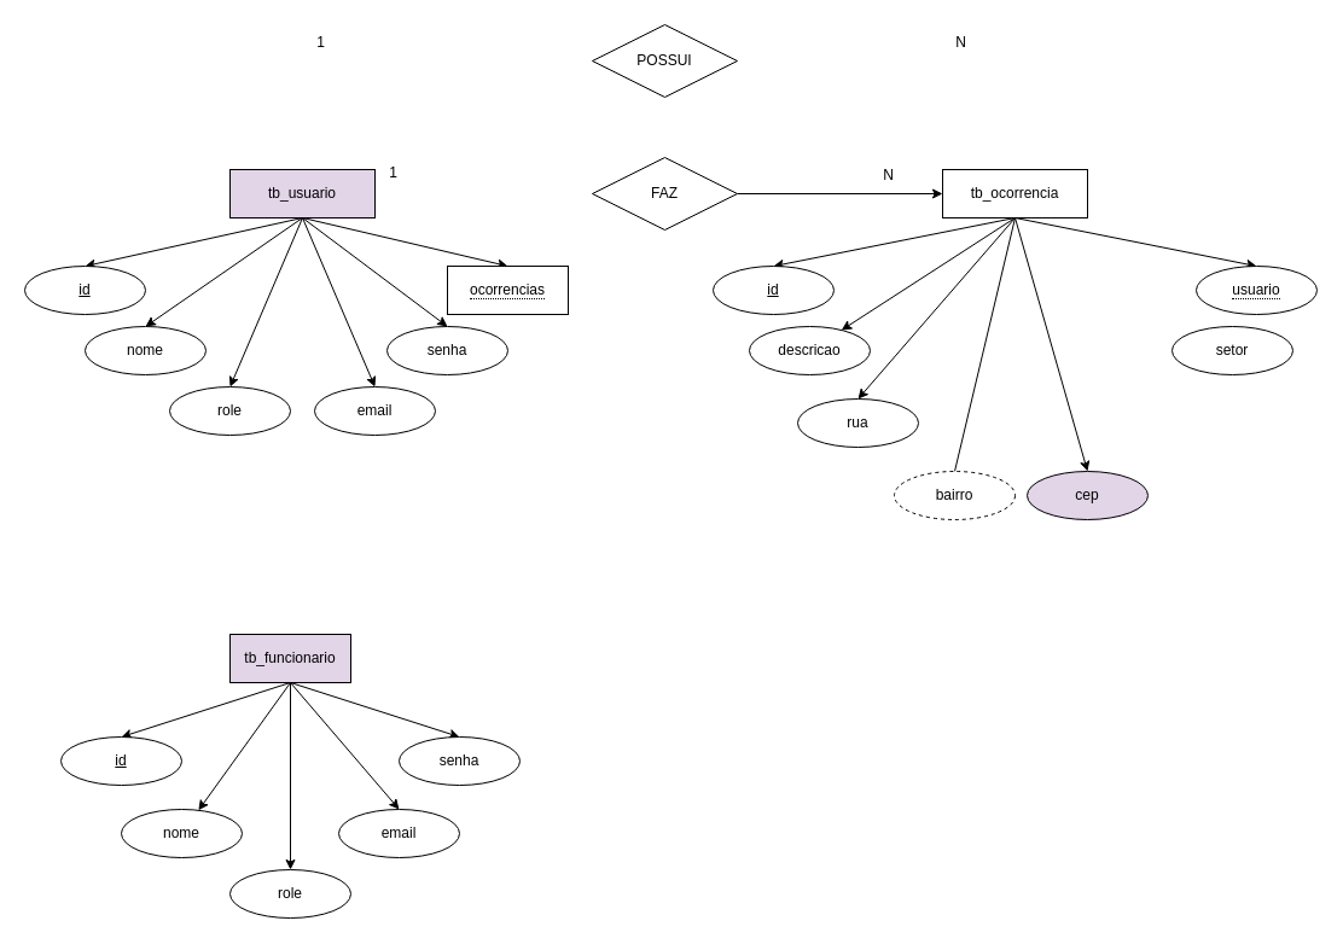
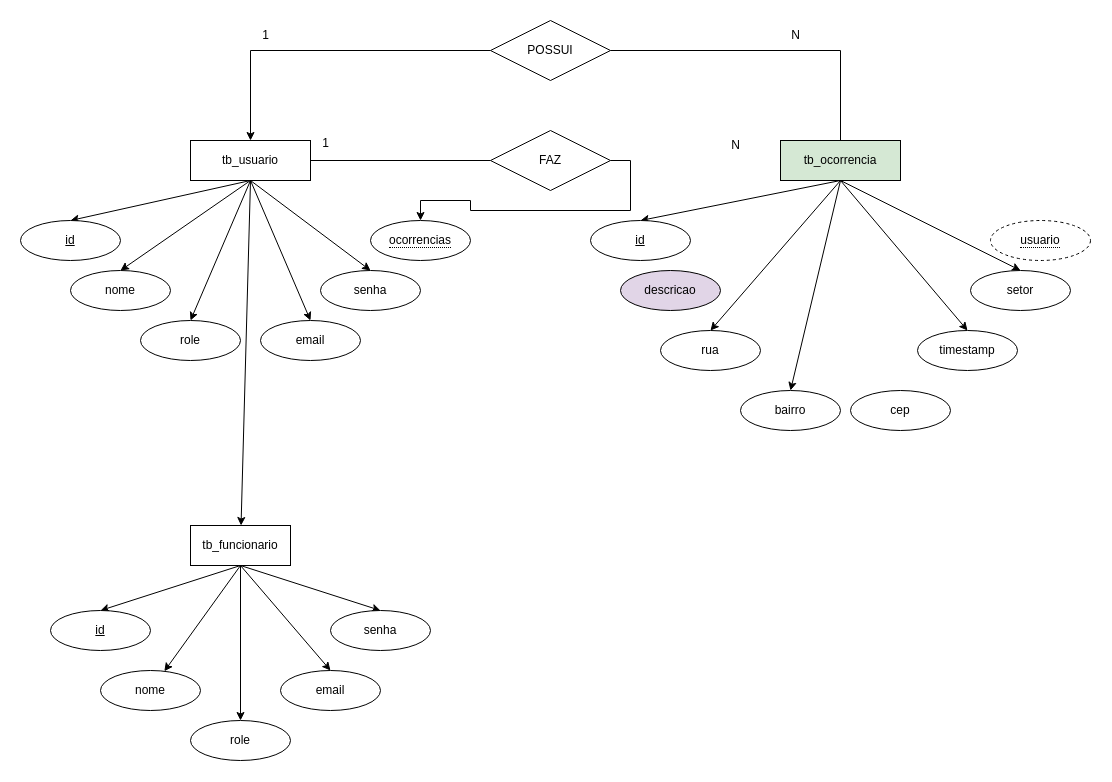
  <mxCell id="0" />
  <mxCell id="1" parent="0" />
  <mxCell id="2" style="rounded=0;orthogonalLoop=1;jettySize=auto;html=1;exitX=0.5;exitY=1;exitDx=0;exitDy=0;entryX=0.5;entryY=0;entryDx=0;entryDy=0;" edge="1" parent="1" source="9" target="10"><mxGeometry relative="1" as="geometry" /></mxCell>
  <mxCell id="3" style="rounded=0;orthogonalLoop=1;jettySize=auto;html=1;exitX=0.5;exitY=1;exitDx=0;exitDy=0;entryX=0.5;entryY=0;entryDx=0;entryDy=0;" edge="1" parent="1" source="9" target="11"><mxGeometry relative="1" as="geometry" /></mxCell>
  <mxCell id="4" style="rounded=0;orthogonalLoop=1;jettySize=auto;html=1;exitX=0.5;exitY=1;exitDx=0;exitDy=0;entryX=0.5;entryY=0;entryDx=0;entryDy=0;" edge="1" parent="1" source="9" target="12"><mxGeometry relative="1" as="geometry" /></mxCell>
  <mxCell id="5" style="rounded=0;orthogonalLoop=1;jettySize=auto;html=1;exitX=0.5;exitY=1;exitDx=0;exitDy=0;entryX=0.5;entryY=0;entryDx=0;entryDy=0;" edge="1" parent="1" source="9" target="13"><mxGeometry relative="1" as="geometry" /></mxCell>
- <mxCell id="6" style="rounded=0;orthogonalLoop=1;jettySize=auto;html=1;exitX=0.5;exitY=1;exitDx=0;exitDy=0;entryX=0.5;entryY=0;entryDx=0;entryDy=0;" edge="1" parent="1" source="9" target="15"><mxGeometry relative="1" as="geometry" /></mxCell>
+ <mxCell id="6" style="rounded=0;orthogonalLoop=1;jettySize=auto;html=1;exitX=0.5;exitY=1;exitDx=0;exitDy=0;" edge="1" parent="1" source="9" target="46"><mxGeometry relative="1" as="geometry" /></mxCell>
  <mxCell id="7" style="rounded=0;orthogonalLoop=1;jettySize=auto;html=1;exitX=0.5;exitY=1;exitDx=0;exitDy=0;entryX=0.5;entryY=0;entryDx=0;entryDy=0;" edge="1" parent="1" source="9" target="14"><mxGeometry relative="1" as="geometry" /></mxCell>
- <mxCell id="9" value="tb_usuario" style="whiteSpace=wrap;html=1;align=center;fillColor=#e1d5e7;" vertex="1" parent="1"><mxGeometry x="190" y="140" width="120" height="40" as="geometry" /></mxCell>
+ <mxCell id="8" style="edgeStyle=orthogonalEdgeStyle;rounded=0;orthogonalLoop=1;jettySize=auto;html=1;exitX=1;exitY=0.5;exitDx=0;exitDy=0;entryX=0;entryY=0.5;entryDx=0;entryDy=0;endArrow=none;endFill=0;" edge="1" parent="1" source="9" target="26"><mxGeometry relative="1" as="geometry" /></mxCell>
+ <mxCell id="9" value="tb_usuario" style="whiteSpace=wrap;html=1;align=center;" vertex="1" parent="1"><mxGeometry x="190" y="140" width="120" height="40" as="geometry" /></mxCell>
  <mxCell id="10" value="id" style="ellipse;whiteSpace=wrap;html=1;align=center;fontStyle=4;" vertex="1" parent="1"><mxGeometry x="20" y="220" width="100" height="40" as="geometry" /></mxCell>
  <mxCell id="11" value="nome" style="ellipse;whiteSpace=wrap;html=1;align=center;" vertex="1" parent="1"><mxGeometry x="70" y="270" width="100" height="40" as="geometry" /></mxCell>
  <mxCell id="12" value="role" style="ellipse;whiteSpace=wrap;html=1;align=center;" vertex="1" parent="1"><mxGeometry x="140" y="320" width="100" height="40" as="geometry" /></mxCell>
  <mxCell id="13" value="email" style="ellipse;whiteSpace=wrap;html=1;align=center;" vertex="1" parent="1"><mxGeometry x="260" y="320" width="100" height="40" as="geometry" /></mxCell>
  <mxCell id="14" value="senha" style="ellipse;whiteSpace=wrap;html=1;align=center;" vertex="1" parent="1"><mxGeometry x="320" y="270" width="100" height="40" as="geometry" /></mxCell>
- <mxCell id="15" value="&lt;span style=&quot;border-bottom: 1px dotted&quot;&gt;ocorrencias&lt;/span&gt;" style="whiteSpace=wrap;html=1;align=center;rounded=0;" vertex="1" parent="1"><mxGeometry x="370" y="220" width="100" height="40" as="geometry" /></mxCell>
+ <mxCell id="15" value="&lt;span style=&quot;border-bottom: 1px dotted&quot;&gt;ocorrencias&lt;/span&gt;" style="ellipse;whiteSpace=wrap;html=1;align=center;" vertex="1" parent="1"><mxGeometry x="370" y="220" width="100" height="40" as="geometry" /></mxCell>
+ <mxCell id="16" style="edgeStyle=orthogonalEdgeStyle;rounded=0;orthogonalLoop=1;jettySize=auto;html=1;exitX=0.5;exitY=0;exitDx=0;exitDy=0;entryX=1;entryY=0.5;entryDx=0;entryDy=0;endArrow=none;endFill=0;" edge="1" parent="1" source="24" target="30"><mxGeometry relative="1" as="geometry" /></mxCell>
  <mxCell id="17" style="rounded=0;orthogonalLoop=1;jettySize=auto;html=1;exitX=0.5;exitY=1;exitDx=0;exitDy=0;entryX=0.5;entryY=0;entryDx=0;entryDy=0;endArrow=classic;endFill=1;" edge="1" parent="1" source="24" target="33"><mxGeometry relative="1" as="geometry" /></mxCell>
  <mxCell id="18" style="rounded=0;orthogonalLoop=1;jettySize=auto;html=1;exitX=0.5;exitY=1;exitDx=0;exitDy=0;entryX=0.5;entryY=0;entryDx=0;entryDy=0;endArrow=classic;endFill=1;" edge="1" parent="1" source="24" target="36"><mxGeometry relative="1" as="geometry" /></mxCell>
- <mxCell id="19" style="rounded=0;orthogonalLoop=1;jettySize=auto;html=1;exitX=0.5;exitY=1;exitDx=0;exitDy=0;entryX=0.5;entryY=0;entryDx=0;entryDy=0;endArrow=none;endFill=1;" edge="1" parent="1" source="24" target="37"><mxGeometry relative="1" as="geometry" /></mxCell>
- <mxCell id="20" style="rounded=0;orthogonalLoop=1;jettySize=auto;html=1;exitX=0.5;exitY=1;exitDx=0;exitDy=0;entryX=0.5;entryY=0;entryDx=0;entryDy=0;endArrow=classic;endFill=1;" edge="1" parent="1" source="24" target="39"><mxGeometry relative="1" as="geometry" /></mxCell>
- <mxCell id="21" style="rounded=0;orthogonalLoop=1;jettySize=auto;html=1;exitX=0.5;exitY=1;exitDx=0;exitDy=0;endArrow=classic;endFill=1;" edge="1" parent="1" source="24" target="34"><mxGeometry relative="1" as="geometry" /></mxCell>
- <mxCell id="23" style="rounded=0;orthogonalLoop=1;jettySize=auto;html=1;exitX=0.5;exitY=1;exitDx=0;exitDy=0;entryX=0.5;entryY=0;entryDx=0;entryDy=0;endArrow=classic;endFill=1;" edge="1" parent="1" source="24" target="35"><mxGeometry relative="1" as="geometry" /></mxCell>
- <mxCell id="24" value="tb_ocorrencia" style="whiteSpace=wrap;html=1;align=center;" vertex="1" parent="1"><mxGeometry x="780" y="140" width="120" height="40" as="geometry" /></mxCell>
- <mxCell id="25" style="edgeStyle=orthogonalEdgeStyle;rounded=0;orthogonalLoop=1;jettySize=auto;html=1;exitX=1;exitY=0.5;exitDx=0;exitDy=0;entryX=0;entryY=0.5;entryDx=0;entryDy=0;" edge="1" parent="1" source="26" target="24"><mxGeometry relative="1" as="geometry" /></mxCell>
+ <mxCell id="19" style="rounded=0;orthogonalLoop=1;jettySize=auto;html=1;exitX=0.5;exitY=1;exitDx=0;exitDy=0;entryX=0.5;entryY=0;entryDx=0;entryDy=0;endArrow=classic;endFill=1;" edge="1" parent="1" source="24" target="37"><mxGeometry relative="1" as="geometry" /></mxCell>
+ <mxCell id="21" style="rounded=0;orthogonalLoop=1;jettySize=auto;html=1;exitX=0.5;exitY=1;exitDx=0;exitDy=0;entryX=0.5;entryY=0;entryDx=0;entryDy=0;endArrow=classic;endFill=1;" edge="1" parent="1" source="24" target="40"><mxGeometry relative="1" as="geometry" /></mxCell>
+ <mxCell id="22" style="rounded=0;orthogonalLoop=1;jettySize=auto;html=1;exitX=0.5;exitY=1;exitDx=0;exitDy=0;entryX=0.5;entryY=0;entryDx=0;entryDy=0;endArrow=classic;endFill=1;" edge="1" parent="1" source="24" target="38"><mxGeometry relative="1" as="geometry" /></mxCell>
+ <mxCell id="24" value="tb_ocorrencia" style="whiteSpace=wrap;html=1;align=center;fillColor=#d5e8d4;" vertex="1" parent="1"><mxGeometry x="780" y="140" width="120" height="40" as="geometry" /></mxCell>
+ <mxCell id="25" style="edgeStyle=orthogonalEdgeStyle;rounded=0;orthogonalLoop=1;jettySize=auto;html=1;exitX=1;exitY=0.5;exitDx=0;exitDy=0;" edge="1" parent="1" source="26" target="15"><mxGeometry relative="1" as="geometry" /></mxCell>
  <mxCell id="26" value="FAZ" style="shape=rhombus;perimeter=rhombusPerimeter;whiteSpace=wrap;html=1;align=center;" vertex="1" parent="1"><mxGeometry x="490" y="130" width="120" height="60" as="geometry" /></mxCell>
  <mxCell id="27" value="1" style="text;html=1;align=center;verticalAlign=middle;resizable=0;points=[];autosize=1;strokeColor=none;fillColor=none;" vertex="1" parent="1"><mxGeometry x="310" y="128" width="30" height="30" as="geometry" /></mxCell>
  <mxCell id="28" value="N" style="text;html=1;align=center;verticalAlign=middle;resizable=0;points=[];autosize=1;strokeColor=none;fillColor=none;" vertex="1" parent="1"><mxGeometry x="720" y="130" width="30" height="30" as="geometry" /></mxCell>
+ <mxCell id="29" style="edgeStyle=orthogonalEdgeStyle;rounded=0;orthogonalLoop=1;jettySize=auto;html=1;exitX=0;exitY=0.5;exitDx=0;exitDy=0;entryX=0.5;entryY=0;entryDx=0;entryDy=0;" edge="1" parent="1" source="30" target="9"><mxGeometry relative="1" as="geometry" /></mxCell>
  <mxCell id="30" value="POSSUI" style="shape=rhombus;perimeter=rhombusPerimeter;whiteSpace=wrap;html=1;align=center;" vertex="1" parent="1"><mxGeometry x="490" y="20" width="120" height="60" as="geometry" /></mxCell>
  <mxCell id="31" value="N" style="text;html=1;align=center;verticalAlign=middle;resizable=0;points=[];autosize=1;strokeColor=none;fillColor=none;" vertex="1" parent="1"><mxGeometry x="780" y="20" width="30" height="30" as="geometry" /></mxCell>
  <mxCell id="32" value="1" style="text;html=1;align=center;verticalAlign=middle;resizable=0;points=[];autosize=1;strokeColor=none;fillColor=none;" vertex="1" parent="1"><mxGeometry x="250" y="20" width="30" height="30" as="geometry" /></mxCell>
  <mxCell id="33" value="id" style="ellipse;whiteSpace=wrap;html=1;align=center;fontStyle=4;" vertex="1" parent="1"><mxGeometry x="590" y="220" width="100" height="40" as="geometry" /></mxCell>
- <mxCell id="34" value="descricao" style="ellipse;whiteSpace=wrap;html=1;align=center;" vertex="1" parent="1"><mxGeometry x="620" y="270" width="100" height="40" as="geometry" /></mxCell>
- <mxCell id="35" value="&lt;span style=&quot;border-bottom: 1px dotted&quot;&gt;usuario&lt;/span&gt;" style="ellipse;whiteSpace=wrap;html=1;align=center;" vertex="1" parent="1"><mxGeometry x="990" y="220" width="100" height="40" as="geometry" /></mxCell>
+ <mxCell id="34" value="descricao" style="ellipse;whiteSpace=wrap;html=1;align=center;fillColor=#e1d5e7;" vertex="1" parent="1"><mxGeometry x="620" y="270" width="100" height="40" as="geometry" /></mxCell>
+ <mxCell id="35" value="&lt;span style=&quot;border-bottom: 1px dotted&quot;&gt;usuario&lt;/span&gt;" style="ellipse;whiteSpace=wrap;html=1;align=center;dashed=1;" vertex="1" parent="1"><mxGeometry x="990" y="220" width="100" height="40" as="geometry" /></mxCell>
  <mxCell id="36" value="rua&lt;span style=&quot;color: rgba(0, 0, 0, 0); font-family: monospace; font-size: 0px; text-align: start; text-wrap: nowrap;&quot;&gt;%3CmxGraphModel%3E%3Croot%3E%3CmxCell%20id%3D%220%22%2F%3E%3CmxCell%20id%3D%221%22%20parent%3D%220%22%2F%3E%3CmxCell%20id%3D%222%22%20value%3D%22descricao%22%20style%3D%22ellipse%3BwhiteSpace%3Dwrap%3Bhtml%3D1%3Balign%3Dcenter%3B%22%20vertex%3D%221%22%20parent%3D%221%22%3E%3CmxGeometry%20x%3D%22720%22%20y%3D%22360%22%20width%3D%22100%22%20height%3D%2240%22%20as%3D%22geometry%22%2F%3E%3C%2FmxCell%3E%3C%2Froot%3E%3C%2FmxGraphModel%3E&lt;/span&gt;" style="ellipse;whiteSpace=wrap;html=1;align=center;" vertex="1" parent="1"><mxGeometry x="660" y="330" width="100" height="40" as="geometry" /></mxCell>
- <mxCell id="37" value="bairro" style="ellipse;whiteSpace=wrap;html=1;align=center;dashed=1;" vertex="1" parent="1"><mxGeometry x="740" y="390" width="100" height="40" as="geometry" /></mxCell>
- <mxCell id="39" value="cep" style="ellipse;whiteSpace=wrap;html=1;align=center;fillColor=#e1d5e7;" vertex="1" parent="1"><mxGeometry x="850" y="390" width="100" height="40" as="geometry" /></mxCell>
+ <mxCell id="37" value="bairro" style="ellipse;whiteSpace=wrap;html=1;align=center;" vertex="1" parent="1"><mxGeometry x="740" y="390" width="100" height="40" as="geometry" /></mxCell>
+ <mxCell id="38" value="timestamp" style="ellipse;whiteSpace=wrap;html=1;align=center;" vertex="1" parent="1"><mxGeometry x="917" y="330" width="100" height="40" as="geometry" /></mxCell>
+ <mxCell id="39" value="cep" style="ellipse;whiteSpace=wrap;html=1;align=center;" vertex="1" parent="1"><mxGeometry x="850" y="390" width="100" height="40" as="geometry" /></mxCell>
  <mxCell id="40" value="setor" style="ellipse;whiteSpace=wrap;html=1;align=center;" vertex="1" parent="1"><mxGeometry x="970" y="270" width="100" height="40" as="geometry" /></mxCell>
  <mxCell id="41" style="rounded=0;orthogonalLoop=1;jettySize=auto;html=1;exitX=0.5;exitY=1;exitDx=0;exitDy=0;entryX=0.5;entryY=0;entryDx=0;entryDy=0;" edge="1" parent="1" source="46" target="47"><mxGeometry relative="1" as="geometry" /></mxCell>
  <mxCell id="42" style="rounded=0;orthogonalLoop=1;jettySize=auto;html=1;exitX=0.5;exitY=1;exitDx=0;exitDy=0;" edge="1" parent="1" source="46" target="48"><mxGeometry relative="1" as="geometry" /></mxCell>
  <mxCell id="43" style="rounded=0;orthogonalLoop=1;jettySize=auto;html=1;exitX=0.5;exitY=1;exitDx=0;exitDy=0;entryX=0.5;entryY=0;entryDx=0;entryDy=0;" edge="1" parent="1" source="46" target="49"><mxGeometry relative="1" as="geometry" /></mxCell>
  <mxCell id="44" style="rounded=0;orthogonalLoop=1;jettySize=auto;html=1;exitX=0.5;exitY=1;exitDx=0;exitDy=0;entryX=0.5;entryY=0;entryDx=0;entryDy=0;" edge="1" parent="1" source="46" target="50"><mxGeometry relative="1" as="geometry" /></mxCell>
  <mxCell id="45" style="rounded=0;orthogonalLoop=1;jettySize=auto;html=1;exitX=0.5;exitY=1;exitDx=0;exitDy=0;entryX=0.5;entryY=0;entryDx=0;entryDy=0;" edge="1" parent="1" source="46" target="51"><mxGeometry relative="1" as="geometry" /></mxCell>
- <mxCell id="46" value="tb_funcionario" style="whiteSpace=wrap;html=1;align=center;fillColor=#e1d5e7;" vertex="1" parent="1"><mxGeometry x="190" y="525" width="100" height="40" as="geometry" /></mxCell>
+ <mxCell id="46" value="tb_funcionario" style="whiteSpace=wrap;html=1;align=center;" vertex="1" parent="1"><mxGeometry x="190" y="525" width="100" height="40" as="geometry" /></mxCell>
  <mxCell id="47" value="id" style="ellipse;whiteSpace=wrap;html=1;align=center;fontStyle=4;" vertex="1" parent="1"><mxGeometry x="50" y="610" width="100" height="40" as="geometry" /></mxCell>
  <mxCell id="48" value="nome" style="ellipse;whiteSpace=wrap;html=1;align=center;" vertex="1" parent="1"><mxGeometry x="100" y="670" width="100" height="40" as="geometry" /></mxCell>
  <mxCell id="49" value="role" style="ellipse;whiteSpace=wrap;html=1;align=center;" vertex="1" parent="1"><mxGeometry x="190" y="720" width="100" height="40" as="geometry" /></mxCell>
  <mxCell id="50" value="email" style="ellipse;whiteSpace=wrap;html=1;align=center;" vertex="1" parent="1"><mxGeometry x="280" y="670" width="100" height="40" as="geometry" /></mxCell>
  <mxCell id="51" value="senha" style="ellipse;whiteSpace=wrap;html=1;align=center;" vertex="1" parent="1"><mxGeometry x="330" y="610" width="100" height="40" as="geometry" /></mxCell>
